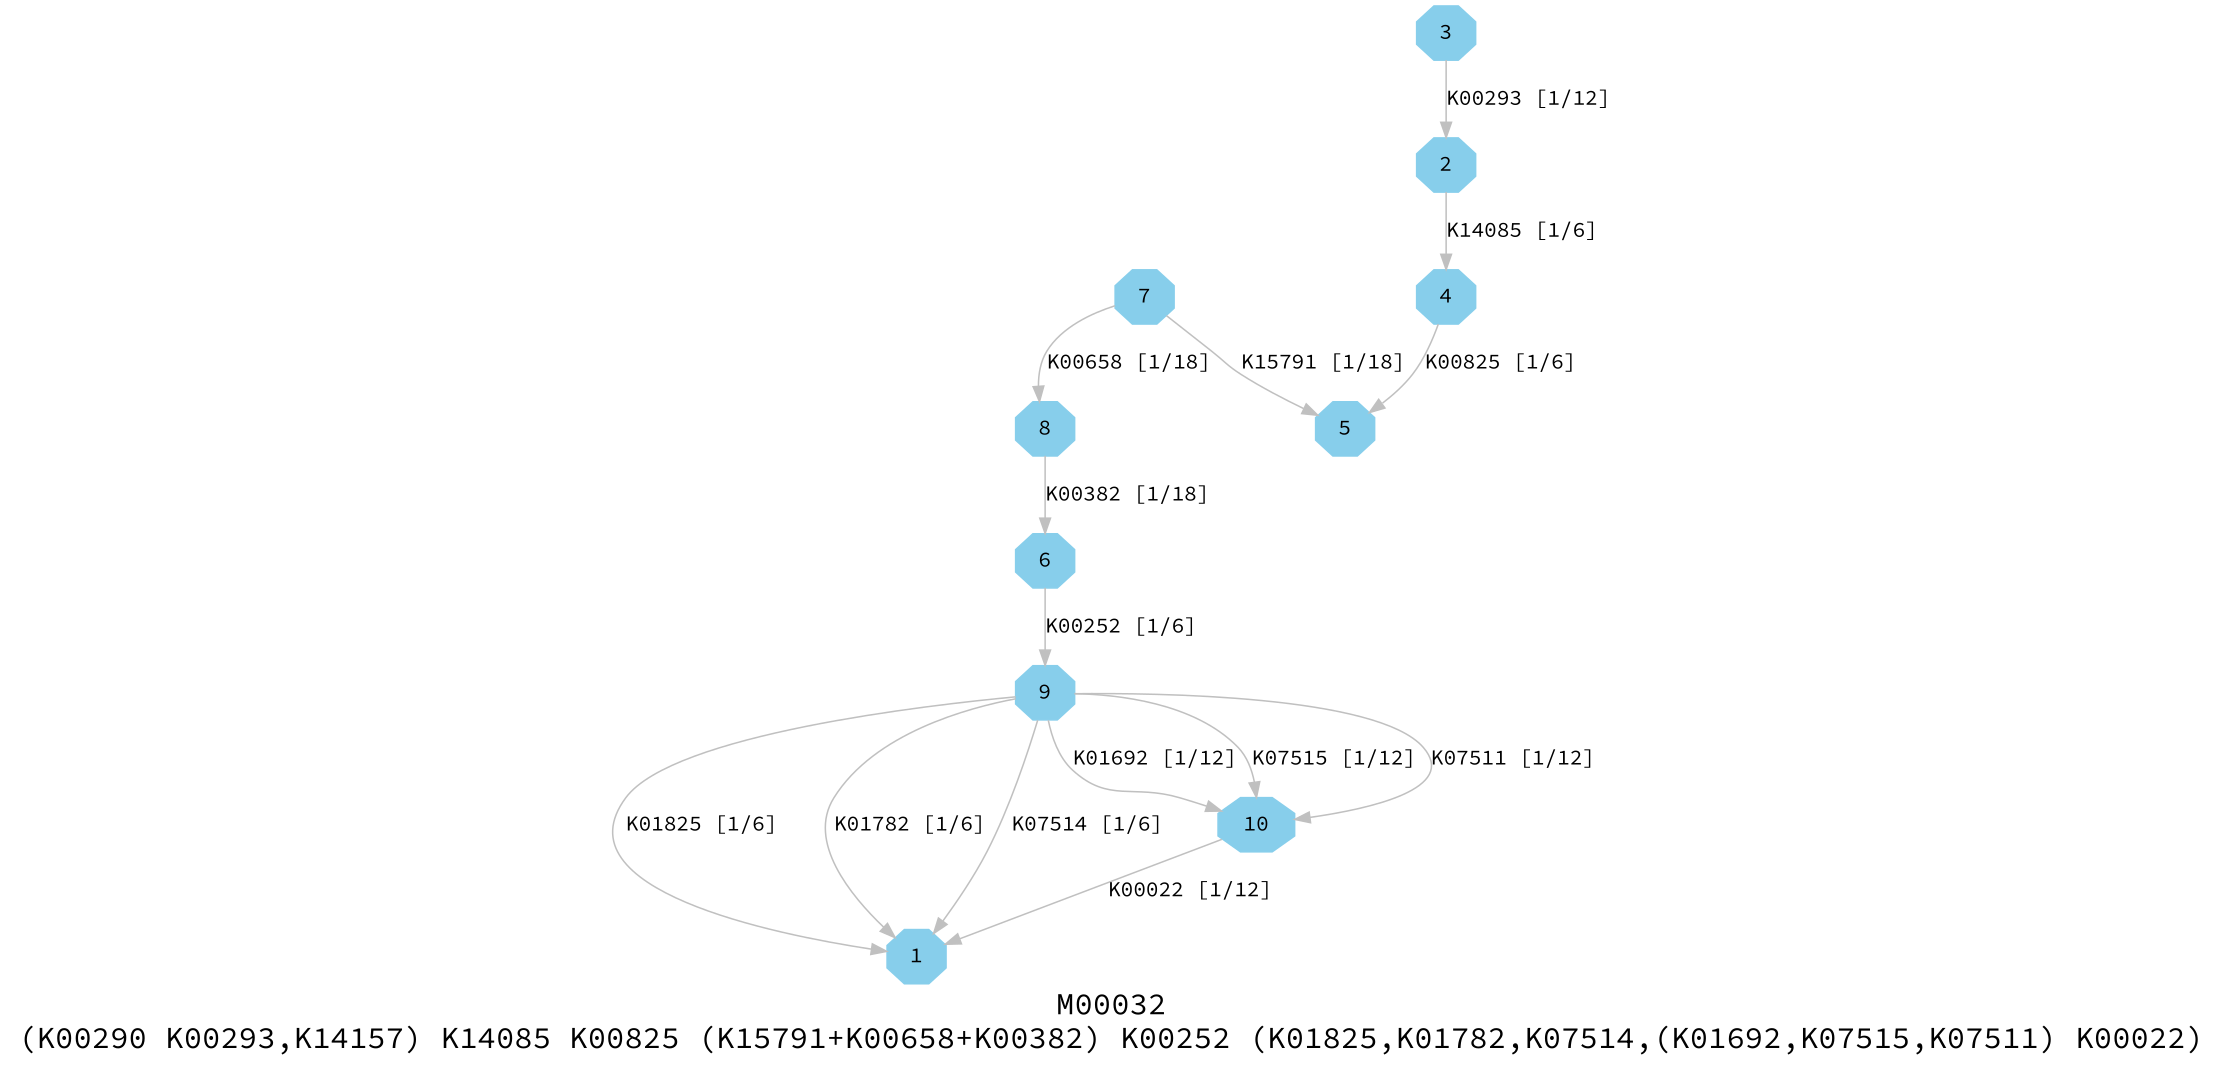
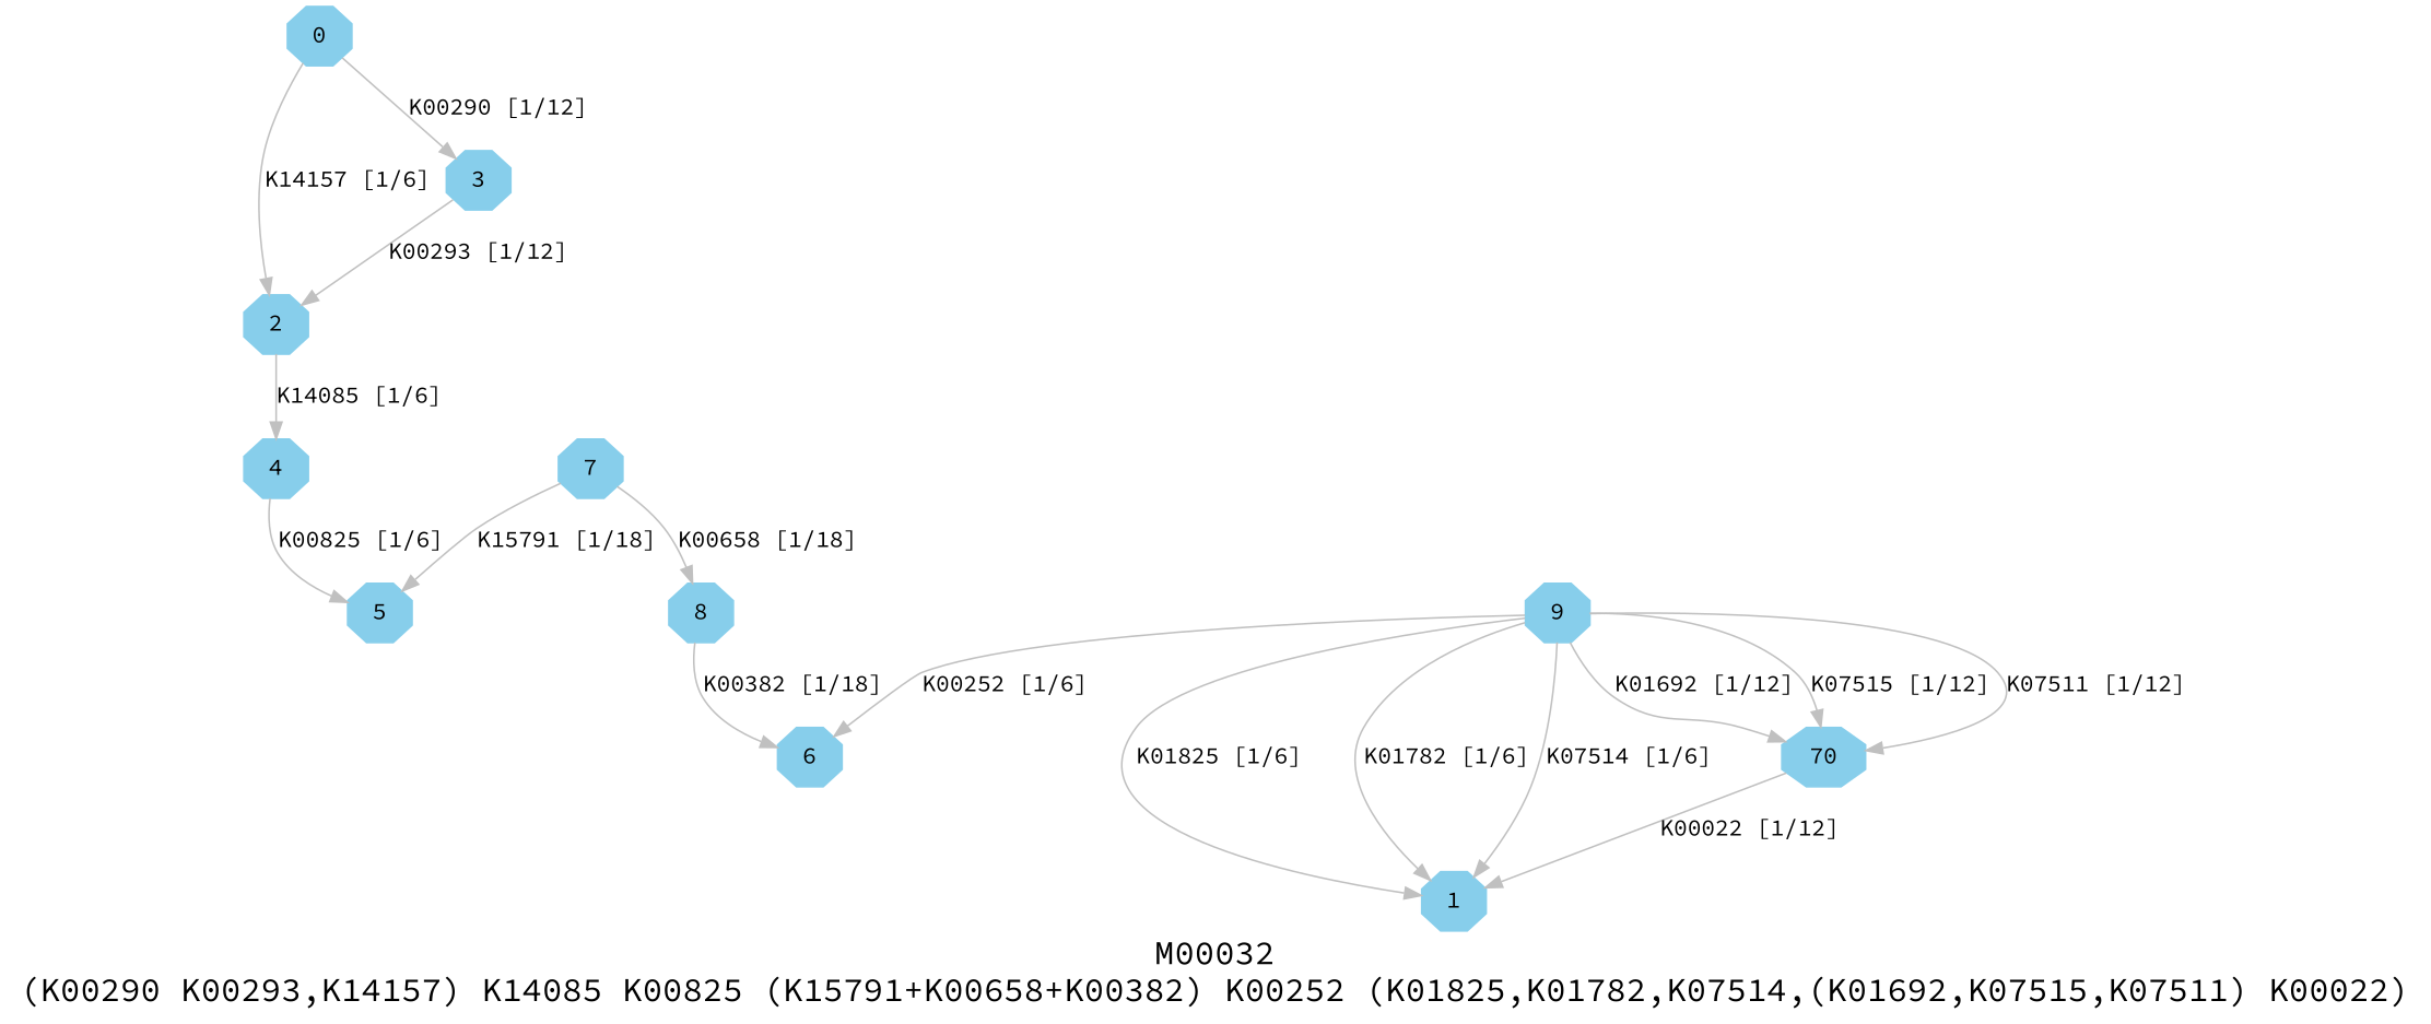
  digraph {
    fontname="Source Code Pro"
    fontsize=20
    label="M00032\n(K00290 K00293,K14157) K14085 K00825 (K15791+K00658+K00382) K00252 (K01825,K01782,K07514,(K01692,K07515,K07511) K00022)"
    node [color=skyblue fontname="Source Code Pro" shape=octagon style=filled]
    edge [color=grey fontname="Source Code Pro"]
+   0 [height=.3 width=.3]
    1 [height=.3 width=.3]
    2 [height=.3 width=.3]
    3 [height=.3 width=.3]
    4 [height=.3 width=.3]
    5 [height=.3 width=.3]
    6 [height=.3 width=.3]
    7 [height=.3 width=.3]
    8 [height=.3 width=.3]
    9 [height=.3 width=.3]
-   10 [height=.3 width=.3]
+   10 [height=.3 width=.3 label=70]
    subgraph sub_1 {
+     0
      1
      2
      3
      4
      5
      6
      7
      8
      9
      10
    }
+   0 -> 2 [label="K14157 [1/6]"]
+   0 -> 3 [label="K00290 [1/12]"]
    2 -> 4 [label="K14085 [1/6]"]
    3 -> 2 [label="K00293 [1/12]"]
    4 -> 5 [label="K00825 [1/6]"]
-   6 -> 9 [label="K00252 [1/6]"]
+   9 -> 6 [label="K00252 [1/6]"]
    7 -> 5 [label="K15791 [1/18]"]
    7 -> 8 [label="K00658 [1/18]"]
    8 -> 6 [label="K00382 [1/18]"]
    9 -> 1 [label="K01825 [1/6]"]
    9 -> 1 [label="K01782 [1/6]"]
    9 -> 1 [label="K07514 [1/6]"]
    9 -> 10 [label="K01692 [1/12]"]
    9 -> 10 [label="K07515 [1/12]"]
    9 -> 10 [label="K07511 [1/12]"]
    10 -> 1 [label="K00022 [1/12]"]
  }
